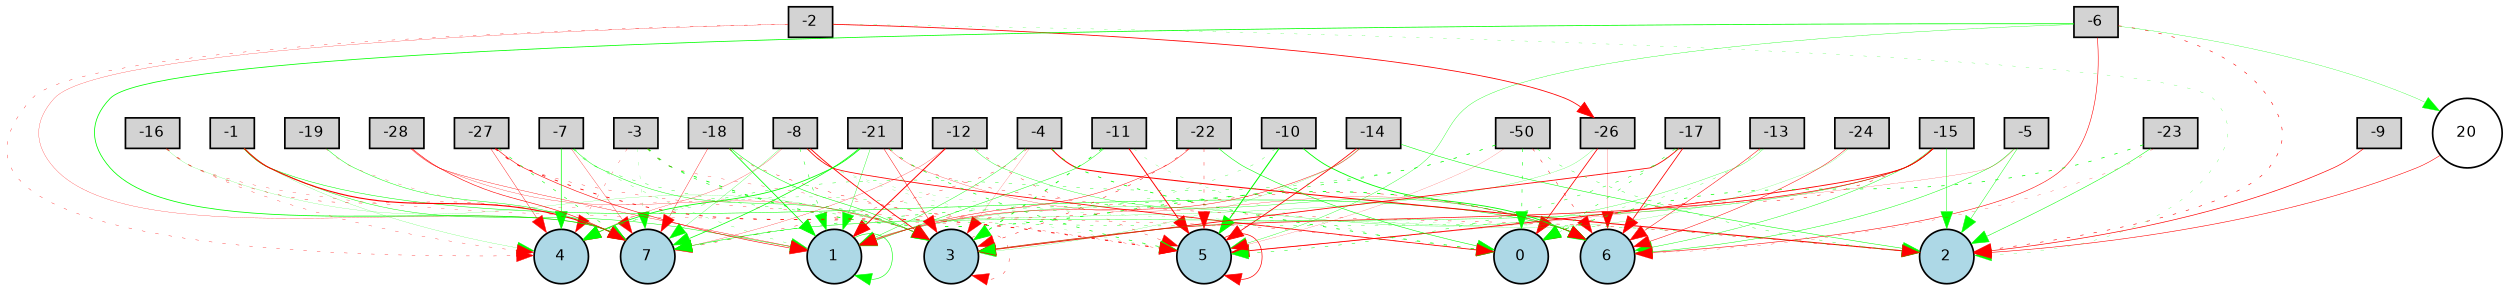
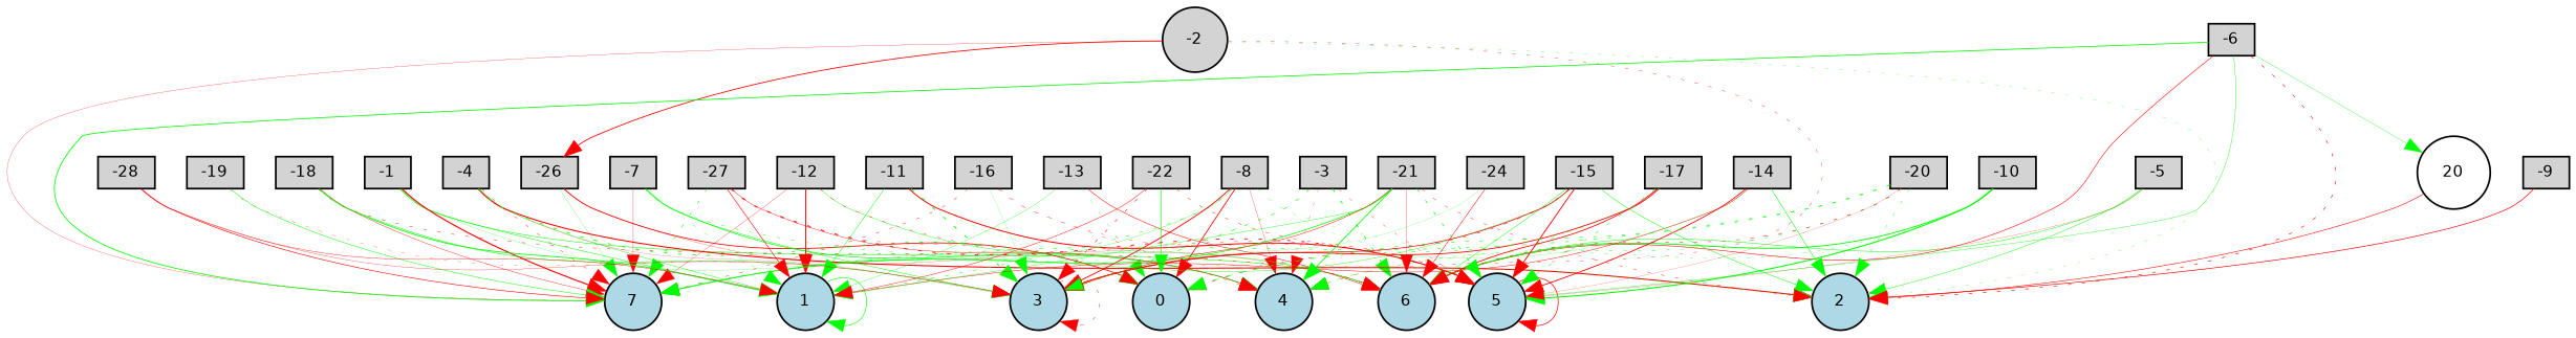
  digraph {
    fontname="DejaVu Sans"
    node [fillcolor=lightgray fontname="DejaVu Sans" fontsize=9 shape=box style=filled]
    edge [color=green fontname="DejaVu Sans" style=solid]
    -1 [height=0.2 width=0.2]
    1 [fillcolor=lightblue height=0.2 shape=circle width=0.2]
    4 [fillcolor=lightblue height=0.2 shape=circle width=0.2]
    6 [fillcolor=lightblue height=0.2 shape=circle width=0.2]
    7 [fillcolor=lightblue height=0.2 shape=circle width=0.2]
-   -2 [height=0.2 width=0.2]
+   -2 [height=0.2 shape=circle width=0.2]
    2 [fillcolor=lightblue height=0.2 shape=circle width=0.2]
    -26 [height=0.2 width=0.2]
    -3 [height=0.2 width=0.2]
    3 [fillcolor=lightblue height=0.2 shape=circle width=0.2]
    5 [fillcolor=lightblue height=0.2 shape=circle width=0.2]
    -4 [height=0.2 width=0.2]
    0 [fillcolor=lightblue height=0.2 shape=circle width=0.2]
    -5 [height=0.2 width=0.2]
    -6 [height=0.2 width=0.2]
    20 [fillcolor=white height=0.2 shape=circle width=0.2]
    -7 [height=0.2 width=0.2]
    -8 [height=0.2 width=0.2]
    -9 [height=0.2 width=0.2]
    -10 [height=0.2 width=0.2]
    -11 [height=0.2 width=0.2]
    -12 [height=0.2 width=0.2]
    -13 [height=0.2 width=0.2]
    -14 [height=0.2 width=0.2]
    -15 [height=0.2 width=0.2]
    -16 [height=0.2 width=0.2]
    -17 [height=0.2 width=0.2]
    -18 [height=0.2 width=0.2]
    -19 [height=0.2 width=0.2]
-   -20 [height=0.2 width=0.2 label=-50]
+   -20 [height=0.2 width=0.2]
    -21 [height=0.2 width=0.2]
    -22 [height=0.2 width=0.2]
-   -23 [height=0.2 width=0.2]
    -24 [height=0.2 width=0.2]
    -27 [height=0.2 width=0.2]
    -28 [height=0.2 width=0.2]
    -1 -> 1 [penwidth=0.28019034882644633]
    -1 -> 4 [penwidth=0.11394592919010464]
    -1 -> 6 [penwidth=0.30285768136808167]
    -1 -> 7 [color=red penwidth=0.6577897880460335]
    1 -> 1 [penwidth=0.3391782282496499]
    -2 -> 4 [color=red penwidth=0.19933179322713748 style=dotted]
    -2 -> 7 [color=red penwidth=0.14557655302095537]
    -2 -> 2 [penwidth=0.13622928685917787 style=dotted]
    -2 -> -26 [color=red penwidth=0.4828540291238861]
    -26 -> 6 [color=red penwidth=0.12954705426986043]
    -26 -> 7 [penwidth=0.1351180327464682]
    -26 -> 0 [color=red penwidth=0.4728677412661251]
    -3 -> 4 [color=red penwidth=0.15434190054708669 style=dotted]
    -3 -> 6 [penwidth=0.5059717544468599 style=dotted]
    -3 -> 7 [penwidth=0.11007764660831906 style=dotted]
    -3 -> 3 [penwidth=0.3363342553734883 style=dotted]
    -3 -> 5 [color=red penwidth=0.1622264141544092 style=dotted]
    3 -> 3 [color=red penwidth=0.23510306217086896 style=dotted]
    5 -> 5 [color=red penwidth=0.407807412028389]
    -4 -> 1 [penwidth=0.2409920082658307]
    -4 -> 7 [color=red penwidth=0.2228489693802786 style=dotted]
    -4 -> 2 [color=red penwidth=0.6091879637981398]
    -4 -> 3 [color=red penwidth=0.10173918523599879]
    -4 -> 0 [penwidth=0.4633305638844658 style=dotted]
    -5 -> 6 [penwidth=0.2725984927136437]
    -5 -> 2 [penwidth=0.2510774070928845]
    -5 -> 5 [color=red penwidth=0.10981270270922983]
    -6 -> 6 [color=red penwidth=0.32836634042524515]
    -6 -> 7 [penwidth=0.4594818241281967]
    -6 -> 2 [color=red penwidth=0.3419970084200844 style=dotted]
    -6 -> 5 [penwidth=0.2088117099999897]
    -6 -> 20 [penwidth=0.17843336110863933]
    20 -> 2 [color=red penwidth=0.3275552412992886]
    -7 -> 1 [penwidth=0.1538287222279403 style=dotted]
    -7 -> 4 [penwidth=0.3947670315120826]
    -7 -> 7 [color=red penwidth=0.1758811153484753]
    -7 -> 2 [penwidth=0.22440182632123928 style=dotted]
    -7 -> 3 [penwidth=0.26596842174477764]
    -8 -> 1 [penwidth=0.2865900935864242 style=dotted]
    -8 -> 4 [color=red penwidth=0.14971114878771397]
    -8 -> 7 [penwidth=0.15689219258539525]
    -8 -> 2 [penwidth=0.10773545531693368 style=dotted]
    -8 -> 3 [color=red penwidth=0.516969183446018]
    -8 -> 5 [penwidth=0.10009159974319248 style=dotted]
    -8 -> 0 [color=red penwidth=0.48215480596880245]
    -9 -> 2 [color=red penwidth=0.39147550120721497]
    -10 -> 4 [penwidth=0.17119581870689454 style=dotted]
    -10 -> 6 [penwidth=0.5113627465233678]
    -10 -> 5 [penwidth=0.6166678582552074]
    -11 -> 1 [penwidth=0.26386720299699706]
    -11 -> 3 [penwidth=0.5194504910768478 style=dotted]
    -11 -> 5 [color=red penwidth=0.5751847507166868]
    -11 -> 0 [penwidth=0.12574727264276575 style=dotted]
    -12 -> 1 [color=red penwidth=0.5714490752888189]
    -12 -> 6 [penwidth=0.2185592260257534]
    -12 -> 7 [color=red penwidth=0.15390586908173803]
    -12 -> 5 [color=red penwidth=0.21775298212082084 style=dotted]
    -13 -> 1 [penwidth=0.17340371166287233]
    -13 -> 6 [color=red penwidth=0.2968753396967597]
    -13 -> 0 [penwidth=0.16000670218191773 style=dotted]
    -14 -> 1 [color=red penwidth=0.26377310876102006]
    -14 -> 2 [penwidth=0.3072395516908609]
    -14 -> 3 [penwidth=0.11128285930688261]
    -14 -> 5 [color=red penwidth=0.4880463133073033]
    -15 -> 6 [penwidth=0.2516667207372755]
    -15 -> 7 [penwidth=0.21707900777571287]
    -15 -> 2 [penwidth=0.2769789054066079]
    -15 -> 3 [color=red penwidth=0.4122432710471723]
    -15 -> 5 [color=red penwidth=0.5209777981207558]
    -15 -> 0 [color=red penwidth=0.2908263494129836 style=dotted]
    -16 -> 4 [color=red penwidth=0.1789708546955078 style=dotted]
    -16 -> 7 [color=red penwidth=0.23020756549672636 style=dotted]
    -16 -> 3 [penwidth=0.10236893442876349]
    -16 -> 5 [color=red penwidth=0.1610385785715084 style=dotted]
    -17 -> 6 [color=red penwidth=0.47561785770341136]
    -17 -> 3 [color=red penwidth=0.49596521402770977]
    -17 -> 5 [penwidth=0.27611447864936334 style=dotted]
    -17 -> 0 [penwidth=0.2756027649211821 style=dotted]
    -18 -> 1 [penwidth=0.46908792859530846]
    -18 -> 6 [color=red penwidth=0.24586066995613792 style=dotted]
    -18 -> 7 [color=red penwidth=0.21883434988340766]
    -18 -> 3 [penwidth=0.29984597121957407]
    -19 -> 7 [penwidth=0.273171563404599]
    -19 -> 3 [color=red penwidth=0.13301820118873037 style=dotted]
    -20 -> 4 [penwidth=0.236828948534534 style=dotted]
    -20 -> 6 [color=red penwidth=0.26761926700553584 style=dotted]
    -20 -> 7 [penwidth=0.32285340351610203 style=dotted]
    -20 -> 2 [penwidth=0.2191408742857069 style=dotted]
    -20 -> 5 [color=red penwidth=0.10124608598759274]
    -20 -> 0 [penwidth=0.3324648177648776 style=dotted]
    -21 -> 1 [penwidth=0.2129021391014867]
    -21 -> 4 [penwidth=0.4758734271491737]
    -21 -> 6 [color=red penwidth=0.15054212183273064]
    -21 -> 7 [penwidth=0.42189287785474905]
    -21 -> 2 [color=red penwidth=0.21993989365863179 style=dotted]
    -21 -> 3 [color=red penwidth=0.27113029031987745]
    -21 -> 5 [penwidth=0.38509333571303417 style=dotted]
    -22 -> 1 [color=red penwidth=0.2625891231287915]
    -22 -> 3 [color=red penwidth=0.2935412346392346 style=dotted]
    -22 -> 5 [color=red penwidth=0.23078329955531127 style=dotted]
    -22 -> 0 [penwidth=0.3333588568989191]
-   -23 -> 6 [color=red penwidth=0.1431229126267598 style=dotted]
-   -23 -> 2 [penwidth=0.3018370617013615]
-   -23 -> 0 [penwidth=0.41624622648578435 style=dotted]
    -24 -> 6 [color=red penwidth=0.2883989421409353]
    -24 -> 3 [penwidth=0.10605801314590095]
    -27 -> 1 [color=red penwidth=0.33892167647784177]
    -27 -> 4 [color=red penwidth=0.2331118618999938]
    -27 -> 7 [penwidth=0.32044464615460977 style=dotted]
    -27 -> 5 [color=red penwidth=0.49430793042452303 style=dotted]
    -27 -> 0 [color=red penwidth=0.1955778936300976 style=dotted]
    -28 -> 1 [color=red penwidth=0.216776705867804]
    -28 -> 7 [color=red penwidth=0.3459662467880258]
    -28 -> 3 [color=red penwidth=0.16320008117461376]
  }
